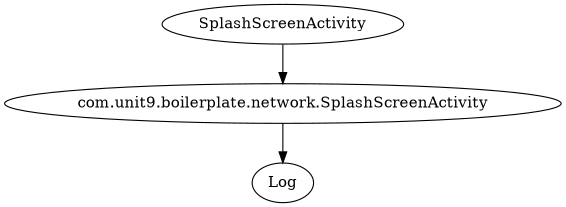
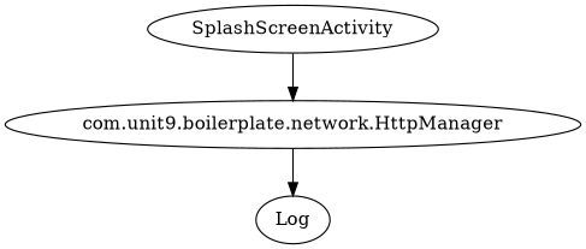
  digraph {
    concentrate=true
-   n1 [label="com.unit9.boilerplate.network.SplashScreenActivity"]
+   n1 [label="com.unit9.boilerplate.network.HttpManager"]
    Log
    SplashScreenActivity
    n1 -> Log
    SplashScreenActivity -> n1
  }
